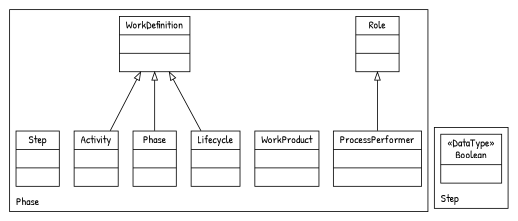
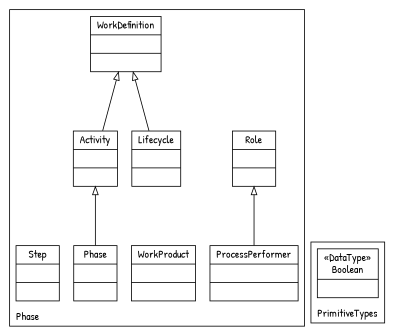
  digraph {
    compound=true
    fontname="Patrick Hand"
    labeljust=l
    labelloc=t
    nodeSep=0.75
    rankdir=BT
    node [fontname="Patrick Hand" shape=record]
    edge [arrowhead=onormal constraint=true fontname="Patrick Hand" group=WorkDefinition minlen=2]
    n1 [label="{WorkDefinition| | }"]
    n2 [label="{ProcessPerformer| | }"]
    n3 [label="{Role| | }"]
    n4 [label="{WorkProduct| | }"]
    n5 [label="{Lifecycle| | }"]
    n6 [label="{Phase| | }"]
    n7 [label="{Activity| | }"]
    n8 [label="{Step| | }"]
    n9 [label="{&#171;DataType&#187;\nBoolean|}"]
    subgraph cluster_1 {
      color=black
      label=Phase
      n1
      n2
      n3
      n4
      n5
      n6
      n7
      n8
    }
    subgraph cluster_2 {
      color=black
-     label=Step
+     label=PrimitiveTypes
      n9
    }
    n2 -> n3 [group=ProcessPerformer]
    n5 -> n1
-   n6 -> n1
+   n6 -> n7
    n7 -> n1
  }
